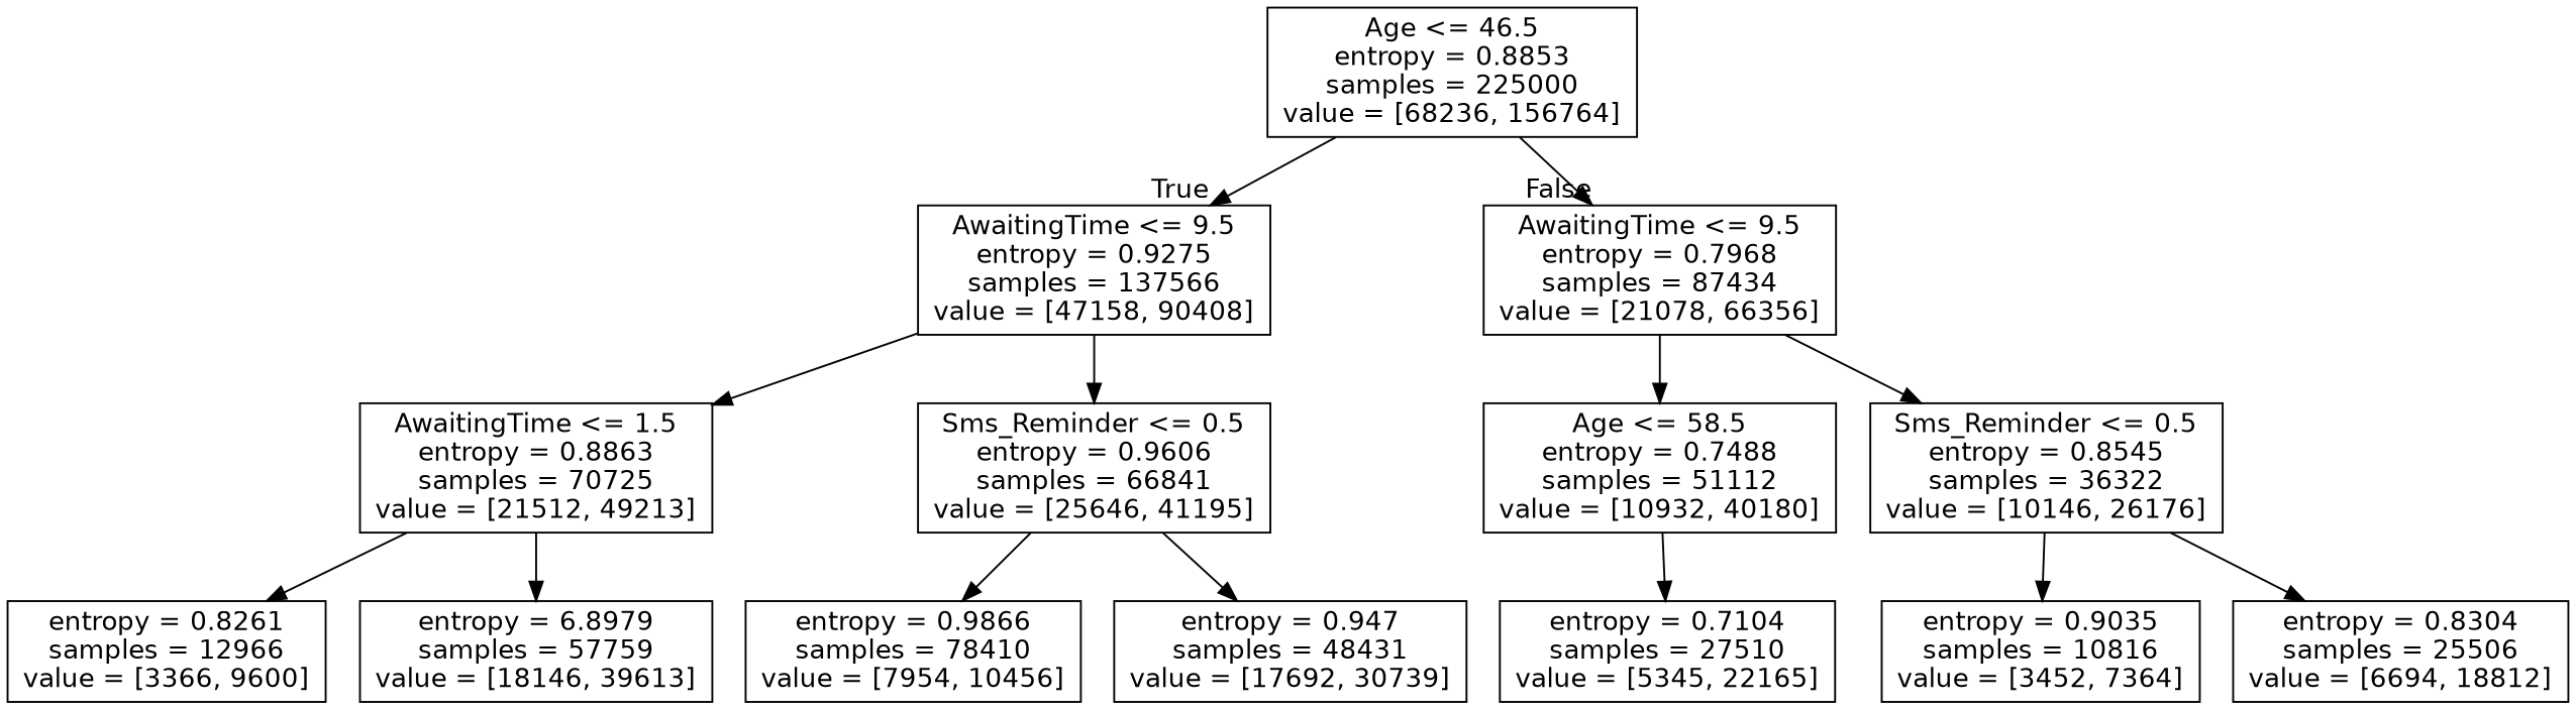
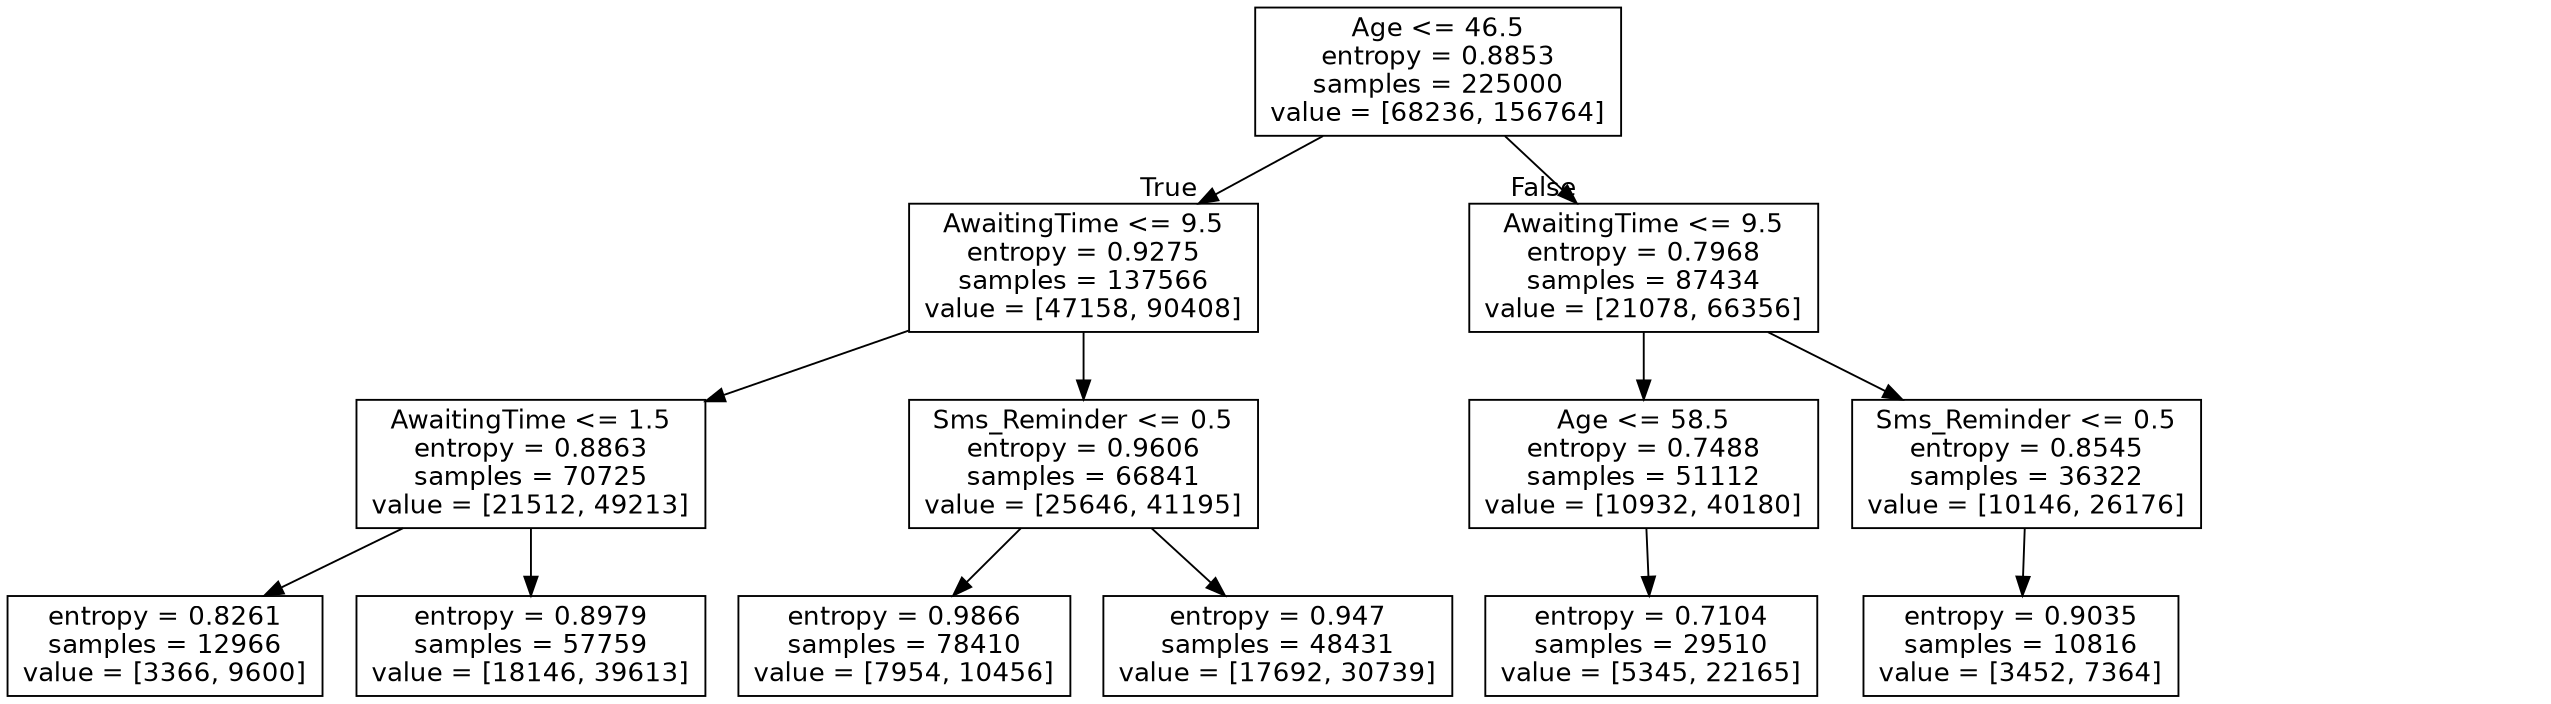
  digraph {
    fontname="DejaVu Sans"
    node [fontname="DejaVu Sans" shape=box]
    edge [fontname="DejaVu Sans"]
    n1 [label="Age <= 46.5\nentropy = 0.8853\nsamples = 225000\nvalue = [68236, 156764]"]
    n2 [label="AwaitingTime <= 9.5\nentropy = 0.9275\nsamples = 137566\nvalue = [47158, 90408]"]
    n3 [label="AwaitingTime <= 9.5\nentropy = 0.7968\nsamples = 87434\nvalue = [21078, 66356]"]
    n4 [label="AwaitingTime <= 1.5\nentropy = 0.8863\nsamples = 70725\nvalue = [21512, 49213]"]
    n5 [label="Sms_Reminder <= 0.5\nentropy = 0.9606\nsamples = 66841\nvalue = [25646, 41195]"]
    n6 [label="Age <= 58.5\nentropy = 0.7488\nsamples = 51112\nvalue = [10932, 40180]"]
    n7 [label="Sms_Reminder <= 0.5\nentropy = 0.8545\nsamples = 36322\nvalue = [10146, 26176]"]
    n8 [label="entropy = 0.8261\nsamples = 12966\nvalue = [3366, 9600]"]
-   n9 [label="entropy = 6.8979\nsamples = 57759\nvalue = [18146, 39613]"]
+   n9 [label="entropy = 0.8979\nsamples = 57759\nvalue = [18146, 39613]"]
    n10 [label="entropy = 0.9866\nsamples = 78410\nvalue = [7954, 10456]"]
    n11 [label="entropy = 0.947\nsamples = 48431\nvalue = [17692, 30739]"]
-   n12 [label="entropy = 0.7104\nsamples = 27510\nvalue = [5345, 22165]"]
+   n12 [label="entropy = 0.7104\nsamples = 29510\nvalue = [5345, 22165]"]
    n13 [label="entropy = 0.9035\nsamples = 10816\nvalue = [3452, 7364]"]
-   n14 [label="entropy = 0.8304\nsamples = 25506\nvalue = [6694, 18812]"]
    n1 -> n2 [headlabel=True labelangle=45 labeldistance=2.5]
    n1 -> n3 [headlabel=False labelangle=-45 labeldistance=2.5]
    n2 -> n4
    n2 -> n5
    n3 -> n6
    n3 -> n7
    n4 -> n8
    n4 -> n9
    n5 -> n10
    n5 -> n11
    n6 -> n12
    n7 -> n13
-   n7 -> n14
  }
